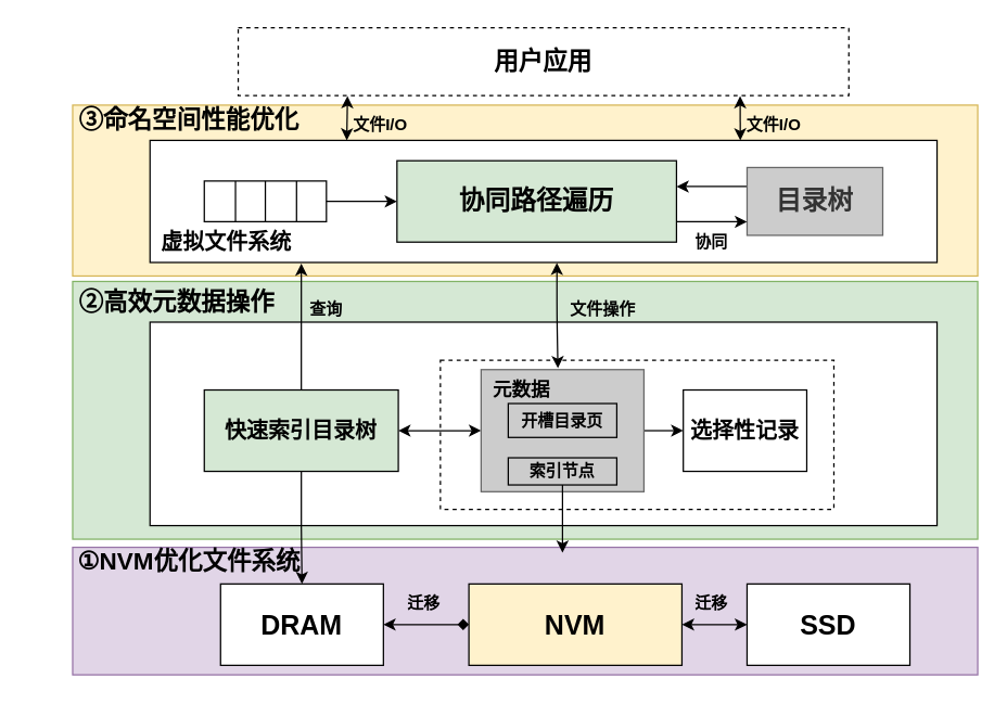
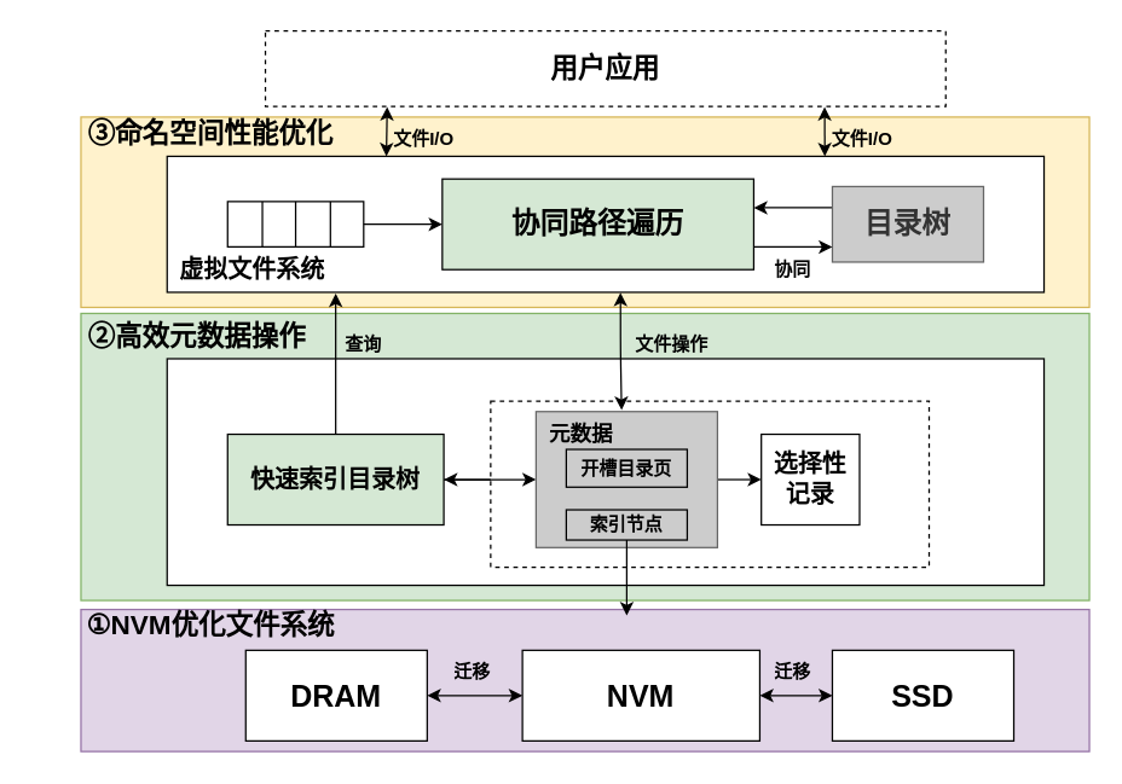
  <mxCell id="0" />
  <mxCell id="1" parent="0" />
  <mxCell id="2" value="" style="rounded=0;whiteSpace=wrap;html=1;fillColor=#e1d5e7;strokeColor=#9673a6;" vertex="1" parent="1"><mxGeometry x="53" y="403" width="667" height="94" as="geometry" /></mxCell>
  <mxCell id="3" value="" style="rounded=0;whiteSpace=wrap;html=1;fillColor=#d5e8d4;strokeColor=#82b366;" vertex="1" parent="1"><mxGeometry x="53" y="207" width="667" height="190" as="geometry" /></mxCell>
  <mxCell id="4" value="" style="rounded=0;whiteSpace=wrap;html=1;fillColor=#fff2cc;strokeColor=#d6b656;" vertex="1" parent="1"><mxGeometry x="53" y="77" width="667" height="126" as="geometry" /></mxCell>
  <mxCell id="5" value="&lt;font size=&quot;1&quot; style=&quot;&quot;&gt;&lt;b style=&quot;font-size: 18px;&quot;&gt;用户应用&lt;/b&gt;&lt;/font&gt;" style="rounded=0;whiteSpace=wrap;html=1;dashed=1;" vertex="1" parent="1"><mxGeometry x="175" y="20" width="450" height="50" as="geometry" /></mxCell>
  <mxCell id="6" style="edgeStyle=orthogonalEdgeStyle;rounded=1;orthogonalLoop=1;jettySize=auto;html=1;exitX=0.25;exitY=0;exitDx=0;exitDy=0;shape=connector;startArrow=classic;entryX=0.179;entryY=1.007;entryDx=0;entryDy=0;entryPerimeter=0;" edge="1" parent="1" source="8" target="5"><mxGeometry relative="1" as="geometry"><mxPoint x="255" y="67" as="targetPoint" /></mxGeometry></mxCell>
  <mxCell id="7" style="edgeStyle=orthogonalEdgeStyle;rounded=1;orthogonalLoop=1;jettySize=auto;html=1;exitX=0.75;exitY=0;exitDx=0;exitDy=0;entryX=0.822;entryY=1.007;entryDx=0;entryDy=0;entryPerimeter=0;shape=connector;startArrow=classic;" edge="1" parent="1" source="8" target="5"><mxGeometry relative="1" as="geometry"><mxPoint x="544.85" y="63" as="targetPoint" /></mxGeometry></mxCell>
  <mxCell id="8" value="" style="rounded=0;whiteSpace=wrap;html=1;" vertex="1" parent="1"><mxGeometry x="110" y="103" width="580" height="90" as="geometry" /></mxCell>
  <mxCell id="9" value="&lt;b&gt;文件I/O&lt;/b&gt;" style="text;html=1;strokeColor=none;fillColor=none;align=center;verticalAlign=middle;whiteSpace=wrap;rounded=0;" vertex="1" parent="1"><mxGeometry x="250" y="77" width="60" height="30" as="geometry" /></mxCell>
  <mxCell id="10" value="&lt;b&gt;文件I/O&lt;/b&gt;" style="text;html=1;strokeColor=none;fillColor=none;align=center;verticalAlign=middle;whiteSpace=wrap;rounded=0;" vertex="1" parent="1"><mxGeometry x="540" y="77" width="60" height="30" as="geometry" /></mxCell>
  <mxCell id="11" value="" style="shape=table;startSize=0;container=1;collapsible=0;childLayout=tableLayout;" vertex="1" parent="1"><mxGeometry x="150" y="133" width="90" height="30" as="geometry" /></mxCell>
  <mxCell id="12" value="" style="shape=tableRow;horizontal=0;startSize=0;swimlaneHead=0;swimlaneBody=0;strokeColor=inherit;top=0;left=0;bottom=0;right=0;collapsible=0;dropTarget=0;fillColor=none;points=[[0,0.5],[1,0.5]];portConstraint=eastwest;" vertex="1" parent="11"><mxGeometry width="90" height="30" as="geometry" /></mxCell>
  <mxCell id="13" value="" style="shape=partialRectangle;html=1;whiteSpace=wrap;connectable=0;strokeColor=inherit;overflow=hidden;fillColor=none;top=0;left=0;bottom=0;right=0;pointerEvents=1;" vertex="1" parent="12"><mxGeometry width="23" height="30" as="geometry"><mxRectangle width="23" height="30" as="alternateBounds" /></mxGeometry></mxCell>
  <mxCell id="14" value="" style="shape=partialRectangle;html=1;whiteSpace=wrap;connectable=0;strokeColor=inherit;overflow=hidden;fillColor=none;top=0;left=0;bottom=0;right=0;pointerEvents=1;" vertex="1" parent="12"><mxGeometry x="23" width="22" height="30" as="geometry"><mxRectangle width="22" height="30" as="alternateBounds" /></mxGeometry></mxCell>
  <mxCell id="15" value="" style="shape=partialRectangle;html=1;whiteSpace=wrap;connectable=0;strokeColor=inherit;overflow=hidden;fillColor=none;top=0;left=0;bottom=0;right=0;pointerEvents=1;" vertex="1" parent="12"><mxGeometry x="45" width="23" height="30" as="geometry"><mxRectangle width="23" height="30" as="alternateBounds" /></mxGeometry></mxCell>
  <mxCell id="16" value="" style="shape=partialRectangle;html=1;whiteSpace=wrap;connectable=0;strokeColor=inherit;overflow=hidden;fillColor=none;top=0;left=0;bottom=0;right=0;pointerEvents=1;" vertex="1" parent="12"><mxGeometry x="68" width="22" height="30" as="geometry"><mxRectangle width="22" height="30" as="alternateBounds" /></mxGeometry></mxCell>
  <mxCell id="17" value="" style="rounded=0;whiteSpace=wrap;html=1;" vertex="1" parent="1"><mxGeometry x="110" y="237" width="580" height="150" as="geometry" /></mxCell>
  <mxCell id="18" style="edgeStyle=orthogonalEdgeStyle;rounded=1;orthogonalLoop=1;jettySize=auto;html=1;entryX=0.5;entryY=0;entryDx=0;entryDy=0;startArrow=classic;exitX=0.97;exitY=1.027;exitDx=0;exitDy=0;exitPerimeter=0;endArrow=none;" edge="1" parent="1" source="43" target="26"><mxGeometry relative="1" as="geometry"><mxPoint x="222" y="187" as="sourcePoint" /></mxGeometry></mxCell>
  <mxCell id="19" style="edgeStyle=orthogonalEdgeStyle;rounded=1;orthogonalLoop=1;jettySize=auto;html=1;exitX=1;exitY=0.5;exitDx=0;exitDy=0;entryX=0;entryY=0.5;entryDx=0;entryDy=0;startArrow=classic;endArrow=none;endFill=0;" edge="1" parent="1"><mxGeometry relative="1" as="geometry"><mxPoint x="498" y="137" as="sourcePoint" /><mxPoint x="550" y="137" as="targetPoint" /></mxGeometry></mxCell>
  <mxCell id="20" value="&lt;font size=&quot;1&quot; style=&quot;&quot;&gt;&lt;b style=&quot;font-size: 19px;&quot;&gt;协同路径遍历&lt;/b&gt;&lt;/font&gt;" style="rounded=0;whiteSpace=wrap;html=1;fillColor=#d5e8d4;" vertex="1" parent="1"><mxGeometry x="292" y="118" width="206" height="60" as="geometry" /></mxCell>
  <mxCell id="21" value="&lt;font style=&quot;font-size: 19px;&quot;&gt;&lt;b&gt;目录树&lt;/b&gt;&lt;/font&gt;" style="rounded=0;whiteSpace=wrap;html=1;fillColor=#CCCCCC;fontColor=#333333;strokeColor=#666666;" vertex="1" parent="1"><mxGeometry x="550" y="123" width="100" height="50" as="geometry" /></mxCell>
  <mxCell id="22" style="edgeStyle=orthogonalEdgeStyle;rounded=0;orthogonalLoop=1;jettySize=auto;html=1;exitX=1;exitY=0.5;exitDx=0;exitDy=0;entryX=0;entryY=0.5;entryDx=0;entryDy=0;" edge="1" parent="1" source="12" target="20"><mxGeometry relative="1" as="geometry" /></mxCell>
  <mxCell id="23" style="rounded=1;orthogonalLoop=1;jettySize=auto;html=1;exitX=1;exitY=0.5;exitDx=0;exitDy=0;entryX=0;entryY=0.5;entryDx=0;entryDy=0;startArrow=none;edgeStyle=orthogonalEdgeStyle;curved=1;startFill=0;" edge="1" parent="1"><mxGeometry relative="1" as="geometry"><mxPoint x="498" y="163" as="sourcePoint" /><mxPoint x="550" y="163" as="targetPoint" /></mxGeometry></mxCell>
  <mxCell id="24" value="&lt;b&gt;协同&lt;/b&gt;" style="text;html=1;strokeColor=none;fillColor=none;align=center;verticalAlign=middle;whiteSpace=wrap;rounded=0;" vertex="1" parent="1"><mxGeometry x="494" y="163" width="60" height="30" as="geometry" /></mxCell>
- <mxCell id="25" style="edgeStyle=orthogonalEdgeStyle;rounded=0;orthogonalLoop=1;jettySize=auto;html=1;entryX=0.5;entryY=0;entryDx=0;entryDy=0;" edge="1" parent="1" source="26" target="28"><mxGeometry relative="1" as="geometry" /></mxCell>
+ <mxCell id="25" style="edgeStyle=orthogonalEdgeStyle;rounded=0;orthogonalLoop=1;jettySize=auto;html=1;" edge="1" parent="1" source="26" target="40"><mxGeometry relative="1" as="geometry" /></mxCell>
  <mxCell id="26" value="&lt;font size=&quot;1&quot; style=&quot;&quot;&gt;&lt;b style=&quot;font-size: 16px;&quot;&gt;快速索引目录树&lt;/b&gt;&lt;/font&gt;" style="rounded=0;whiteSpace=wrap;html=1;fillColor=#d5e8d4;" vertex="1" parent="1"><mxGeometry x="150" y="287" width="143" height="60" as="geometry" /></mxCell>
- <mxCell id="27" style="edgeStyle=orthogonalEdgeStyle;rounded=1;orthogonalLoop=1;jettySize=auto;html=1;exitX=1;exitY=0.5;exitDx=0;exitDy=0;entryX=0;entryY=0.5;entryDx=0;entryDy=0;startArrow=classic;endArrow=diamond;" edge="1" parent="1" source="28" target="36"><mxGeometry relative="1" as="geometry" /></mxCell>
+ <mxCell id="27" style="edgeStyle=orthogonalEdgeStyle;rounded=1;orthogonalLoop=1;jettySize=auto;html=1;exitX=1;exitY=0.5;exitDx=0;exitDy=0;entryX=0;entryY=0.5;entryDx=0;entryDy=0;startArrow=classic;" edge="1" parent="1" source="28" target="36"><mxGeometry relative="1" as="geometry" /></mxCell>
  <mxCell id="28" value="&lt;font style=&quot;font-size: 20px;&quot;&gt;&lt;b&gt;DRAM&lt;/b&gt;&lt;/font&gt;" style="rounded=0;whiteSpace=wrap;html=1;" vertex="1" parent="1"><mxGeometry x="162" y="430" width="120" height="60" as="geometry" /></mxCell>
  <mxCell id="29" value="" style="rounded=0;whiteSpace=wrap;html=1;dashed=1;" vertex="1" parent="1"><mxGeometry x="324" y="265" width="290" height="110" as="geometry" /></mxCell>
  <mxCell id="30" style="rounded=1;orthogonalLoop=1;jettySize=auto;html=1;entryX=1;entryY=0.5;entryDx=0;entryDy=0;exitX=0;exitY=0.5;exitDx=0;exitDy=0;startArrow=classic;" edge="1" parent="1" source="32" target="26"><mxGeometry relative="1" as="geometry"><mxPoint x="390" y="323.262" as="sourcePoint" /><mxPoint x="296.861" y="325.22" as="targetPoint" /></mxGeometry></mxCell>
  <mxCell id="31" style="edgeStyle=orthogonalEdgeStyle;rounded=0;orthogonalLoop=1;jettySize=auto;html=1;exitX=1;exitY=0.5;exitDx=0;exitDy=0;entryX=0;entryY=0.5;entryDx=0;entryDy=0;" edge="1" parent="1" source="32" target="37"><mxGeometry relative="1" as="geometry" /></mxCell>
  <mxCell id="32" value="" style="rounded=0;whiteSpace=wrap;html=1;fillColor=#CCCCCC;fontColor=#333333;strokeColor=#666666;" vertex="1" parent="1"><mxGeometry x="354" y="272" width="120" height="90" as="geometry" /></mxCell>
  <mxCell id="33" value="&lt;span style=&quot;font-size: 18px;&quot;&gt;&lt;b&gt;②高效元数据操作&lt;/b&gt;&lt;/span&gt;" style="text;html=1;strokeColor=none;fillColor=none;align=center;verticalAlign=middle;whiteSpace=wrap;rounded=0;" vertex="1" parent="1"><mxGeometry y="208" width="220" height="30" as="geometry" x="20" /></mxCell>
  <mxCell id="34" value="&lt;b&gt;&lt;font style=&quot;font-size: 14px;&quot;&gt;元数据&lt;/font&gt;&lt;/b&gt;" style="text;html=1;strokeColor=none;fillColor=none;align=center;verticalAlign=middle;whiteSpace=wrap;rounded=0;" vertex="1" parent="1"><mxGeometry x="354" y="272" width="60" height="30" as="geometry" /></mxCell>
  <mxCell id="35" style="edgeStyle=orthogonalEdgeStyle;rounded=1;orthogonalLoop=1;jettySize=auto;html=1;exitX=1;exitY=0.5;exitDx=0;exitDy=0;entryX=0;entryY=0.5;entryDx=0;entryDy=0;startArrow=classic;" edge="1" parent="1" source="36" target="45"><mxGeometry relative="1" as="geometry" /></mxCell>
- <mxCell id="36" value="&lt;font style=&quot;font-size: 20px;&quot;&gt;&lt;b&gt;NVM&lt;/b&gt;&lt;/font&gt;" style="rounded=0;whiteSpace=wrap;html=1;fillColor=#fff2cc;" vertex="1" parent="1"><mxGeometry x="345" y="430" width="157" height="60" as="geometry" /></mxCell>
- <mxCell id="37" value="&lt;b&gt;&lt;font style=&quot;font-size: 16px;&quot;&gt;选择性记录&lt;/font&gt;&lt;/b&gt;" style="rounded=0;whiteSpace=wrap;html=1;" vertex="1" parent="1"><mxGeometry x="503" y="287" width="91" height="60" as="geometry" /></mxCell>
+ <mxCell id="36" value="&lt;font style=&quot;font-size: 20px;&quot;&gt;&lt;b&gt;NVM&lt;/b&gt;&lt;/font&gt;" style="rounded=0;whiteSpace=wrap;html=1;" vertex="1" parent="1"><mxGeometry x="345" y="430" width="157" height="60" as="geometry" /></mxCell>
+ <mxCell id="37" value="&lt;b&gt;&lt;font style=&quot;font-size: 16px;&quot;&gt;选择性记录&lt;/font&gt;&lt;/b&gt;" style="rounded=0;whiteSpace=wrap;html=1;" vertex="1" parent="1"><mxGeometry x="503" y="287" width="65" height="60" as="geometry" /></mxCell>
  <mxCell id="38" value="&lt;b&gt;文件操作&lt;/b&gt;" style="text;html=1;strokeColor=none;fillColor=none;align=center;verticalAlign=middle;whiteSpace=wrap;rounded=0;" vertex="1" parent="1"><mxGeometry x="414" y="213" width="60" height="30" as="geometry" /></mxCell>
  <mxCell id="39" value="&lt;b&gt;开槽目录页&lt;/b&gt;" style="rounded=0;whiteSpace=wrap;html=1;fillColor=none;" vertex="1" parent="1"><mxGeometry x="374" y="297" width="80" height="25" as="geometry" /></mxCell>
  <mxCell id="40" value="&lt;b&gt;索引节点&lt;/b&gt;" style="rounded=0;whiteSpace=wrap;html=1;fillColor=none;" vertex="1" parent="1"><mxGeometry x="374" y="337" width="80" height="20" as="geometry" /></mxCell>
  <mxCell id="41" style="edgeStyle=orthogonalEdgeStyle;rounded=0;orthogonalLoop=1;jettySize=auto;html=1;exitX=0.5;exitY=1;exitDx=0;exitDy=0;" edge="1" parent="1" source="40"><mxGeometry relative="1" as="geometry"><mxPoint x="414" y="407" as="targetPoint" /></mxGeometry></mxCell>
  <mxCell id="42" value="&lt;b&gt;查询&lt;/b&gt;" style="text;html=1;strokeColor=none;fillColor=none;align=center;verticalAlign=middle;whiteSpace=wrap;rounded=0;" vertex="1" parent="1"><mxGeometry x="210" y="213" width="60" height="30" as="geometry" /></mxCell>
  <mxCell id="43" value="&lt;font size=&quot;1&quot; style=&quot;&quot;&gt;&lt;b style=&quot;font-size: 16px;&quot;&gt;虚拟文件系统&lt;/b&gt;&lt;/font&gt;" style="text;html=1;strokeColor=none;fillColor=none;align=center;verticalAlign=middle;whiteSpace=wrap;rounded=0;" vertex="1" parent="1"><mxGeometry x="108" y="163" width="117" height="30" as="geometry" /></mxCell>
  <mxCell id="44" style="edgeStyle=orthogonalEdgeStyle;rounded=1;orthogonalLoop=1;jettySize=auto;html=1;entryX=0.943;entryY=-0.036;entryDx=0;entryDy=0;entryPerimeter=0;startArrow=classic;exitX=0.517;exitY=1.003;exitDx=0;exitDy=0;exitPerimeter=0;" edge="1" parent="1" source="8" target="34"><mxGeometry relative="1" as="geometry"><mxPoint x="410" y="207" as="sourcePoint" /></mxGeometry></mxCell>
  <mxCell id="45" value="&lt;font size=&quot;1&quot; style=&quot;&quot;&gt;&lt;b style=&quot;font-size: 20px;&quot;&gt;SSD&lt;/b&gt;&lt;/font&gt;" style="rounded=0;whiteSpace=wrap;html=1;" vertex="1" parent="1"><mxGeometry x="550" y="430" width="120" height="60" as="geometry" /></mxCell>
  <mxCell id="46" value="&lt;b&gt;迁移&lt;/b&gt;" style="text;html=1;strokeColor=none;fillColor=none;align=center;verticalAlign=middle;whiteSpace=wrap;rounded=0;" vertex="1" parent="1"><mxGeometry x="282" y="430" width="60" height="30" as="geometry" /></mxCell>
  <mxCell id="47" value="&lt;b&gt;迁移&lt;/b&gt;" style="text;html=1;strokeColor=none;fillColor=none;align=center;verticalAlign=middle;whiteSpace=wrap;rounded=0;" vertex="1" parent="1"><mxGeometry x="494" y="430" width="60" height="30" as="geometry" /></mxCell>
  <mxCell id="48" value="&lt;span style=&quot;font-size: 18px;&quot;&gt;&lt;b&gt;③命名空间性能优化&lt;/b&gt;&lt;/span&gt;" style="text;html=1;strokeColor=none;fillColor=none;align=center;verticalAlign=middle;whiteSpace=wrap;rounded=0;" vertex="1" parent="1"><mxGeometry x="29" y="73" width="220" height="30" as="geometry" /></mxCell>
  <mxCell id="49" value="&lt;span style=&quot;font-size: 18px;&quot;&gt;&lt;b&gt;①NVM优化文件系统&lt;/b&gt;&lt;/span&gt;" style="text;html=1;strokeColor=none;fillColor=none;align=center;verticalAlign=middle;whiteSpace=wrap;rounded=0;" vertex="1" parent="1"><mxGeometry x="29" y="399" width="220" height="30" as="geometry" /></mxCell>
